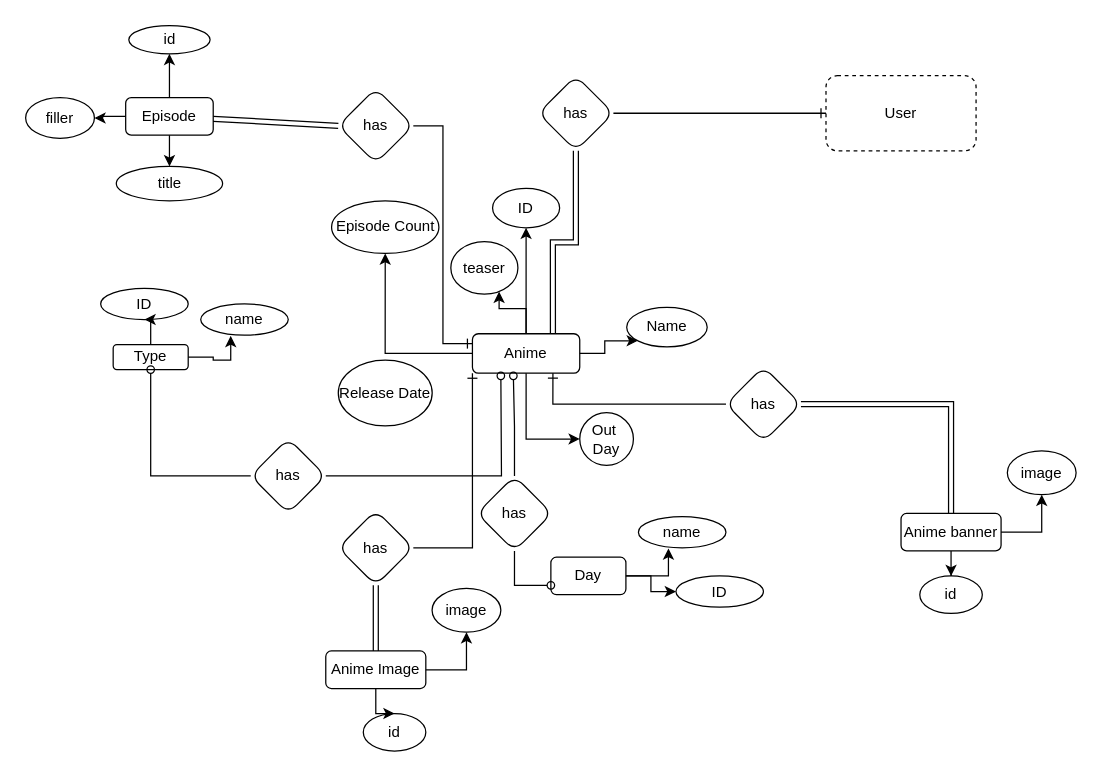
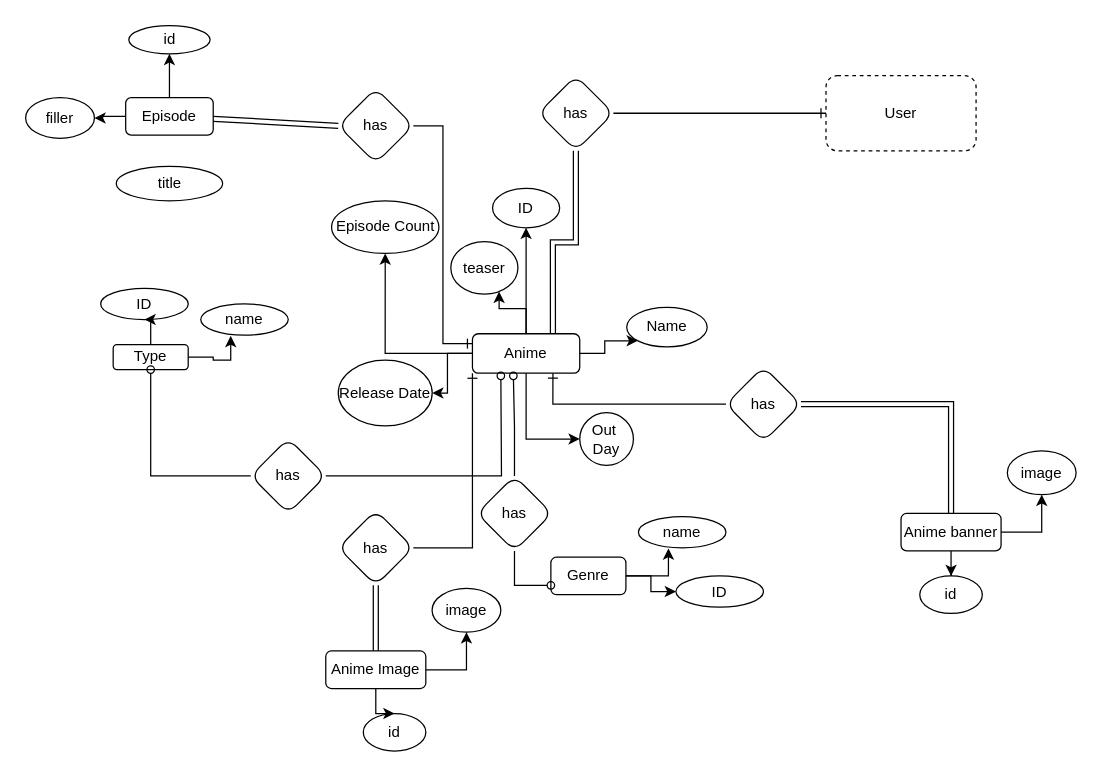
  <mxCell id="0" />
  <mxCell id="1" parent="0" />
  <mxCell id="2" value="User" style="rounded=1;whiteSpace=wrap;html=1;dashed=1;" parent="1" vertex="1"><mxGeometry x="660" y="60" width="120" height="60" as="geometry" /></mxCell>
  <mxCell id="3" value="" style="group" parent="1" vertex="1" connectable="0"><mxGeometry x="270" y="171.58" width="295" height="200" as="geometry" /></mxCell>
  <mxCell id="4" value="Anime" style="rounded=1;whiteSpace=wrap;html=1;" parent="3" vertex="1"><mxGeometry x="107.273" y="94.737" width="85.818" height="31.579" as="geometry" /></mxCell>
  <mxCell id="5" value="Name" style="ellipse;whiteSpace=wrap;html=1;rounded=1;" parent="3" vertex="1"><mxGeometry x="230.636" y="73.684" width="64.364" height="31.579" as="geometry" /></mxCell>
  <mxCell id="6" style="edgeStyle=orthogonalEdgeStyle;rounded=0;orthogonalLoop=1;jettySize=auto;html=1;entryX=0;entryY=1;entryDx=0;entryDy=0;" parent="3" source="4" target="5" edge="1"><mxGeometry relative="1" as="geometry" /></mxCell>
  <mxCell id="7" value="Release Date" style="ellipse;whiteSpace=wrap;html=1;rounded=1;" parent="3" vertex="1"><mxGeometry y="115.787" width="75.091" height="52.632" as="geometry" /></mxCell>
+ <mxCell id="8" style="edgeStyle=orthogonalEdgeStyle;rounded=0;orthogonalLoop=1;jettySize=auto;html=1;" parent="3" source="4" target="7" edge="1"><mxGeometry relative="1" as="geometry" /></mxCell>
  <mxCell id="9" value="Out&amp;nbsp; Day" style="ellipse;whiteSpace=wrap;html=1;rounded=1;" parent="3" vertex="1"><mxGeometry x="193.094" y="157.898" width="42.909" height="42.105" as="geometry" /></mxCell>
  <mxCell id="10" style="edgeStyle=orthogonalEdgeStyle;rounded=0;orthogonalLoop=1;jettySize=auto;html=1;entryX=0;entryY=0.5;entryDx=0;entryDy=0;" parent="3" source="4" target="9" edge="1"><mxGeometry relative="1" as="geometry" /></mxCell>
  <mxCell id="11" value="teaser" style="ellipse;whiteSpace=wrap;html=1;rounded=1;" parent="3" vertex="1"><mxGeometry x="90.004" y="21.049" width="53.636" height="42.105" as="geometry" /></mxCell>
  <mxCell id="12" style="edgeStyle=orthogonalEdgeStyle;rounded=0;orthogonalLoop=1;jettySize=auto;html=1;entryX=0.72;entryY=0.95;entryDx=0;entryDy=0;entryPerimeter=0;" parent="3" source="4" target="11" edge="1"><mxGeometry relative="1" as="geometry" /></mxCell>
  <mxCell id="13" value="Episode Count" style="ellipse;whiteSpace=wrap;html=1;rounded=1;" parent="3" vertex="1"><mxGeometry x="-5.364" y="-11.575" width="85.818" height="42.105" as="geometry" /></mxCell>
  <mxCell id="14" style="edgeStyle=orthogonalEdgeStyle;rounded=0;orthogonalLoop=1;jettySize=auto;html=1;" parent="3" source="4" target="13" edge="1"><mxGeometry relative="1" as="geometry" /></mxCell>
  <mxCell id="15" value="" style="group" parent="1" vertex="1" connectable="0"><mxGeometry x="80" y="230" width="150" height="75" as="geometry" /></mxCell>
  <mxCell id="16" value="Type" style="rounded=1;whiteSpace=wrap;html=1;" parent="15" vertex="1"><mxGeometry x="10" y="45" width="60" height="20" as="geometry" /></mxCell>
  <mxCell id="17" value="ID" style="ellipse;whiteSpace=wrap;html=1;rounded=1;" parent="15" vertex="1"><mxGeometry width="70" height="25" as="geometry" /></mxCell>
  <mxCell id="18" value="" style="edgeStyle=orthogonalEdgeStyle;rounded=0;orthogonalLoop=1;jettySize=auto;html=1;" parent="15" source="16" target="17" edge="1"><mxGeometry relative="1" as="geometry" /></mxCell>
  <mxCell id="19" value="name" style="ellipse;whiteSpace=wrap;html=1;rounded=1;" parent="15" vertex="1"><mxGeometry x="80" y="12.5" width="70" height="25" as="geometry" /></mxCell>
  <mxCell id="20" style="edgeStyle=orthogonalEdgeStyle;rounded=0;orthogonalLoop=1;jettySize=auto;html=1;entryX=0.343;entryY=1.02;entryDx=0;entryDy=0;entryPerimeter=0;" parent="15" source="16" target="19" edge="1"><mxGeometry relative="1" as="geometry" /></mxCell>
  <mxCell id="21" value="" style="group" parent="1" vertex="1" connectable="0"><mxGeometry x="260" y="450" width="140" height="100" as="geometry" /></mxCell>
  <mxCell id="22" value="Anime Image" style="rounded=1;whiteSpace=wrap;html=1;" parent="21" vertex="1"><mxGeometry y="70" width="80" height="30" as="geometry" /></mxCell>
  <mxCell id="23" value="image" style="ellipse;whiteSpace=wrap;html=1;rounded=1;" parent="21" vertex="1"><mxGeometry x="85" y="20" width="55" height="35" as="geometry" /></mxCell>
  <mxCell id="24" value="" style="edgeStyle=orthogonalEdgeStyle;rounded=0;orthogonalLoop=1;jettySize=auto;html=1;" parent="21" source="22" target="23" edge="1"><mxGeometry relative="1" as="geometry" /></mxCell>
  <mxCell id="25" value="" style="group" parent="1" vertex="1" connectable="0"><mxGeometry x="720" y="340" width="140" height="100" as="geometry" /></mxCell>
  <mxCell id="26" value="Anime banner" style="rounded=1;whiteSpace=wrap;html=1;" parent="25" vertex="1"><mxGeometry y="70" width="80" height="30" as="geometry" /></mxCell>
  <mxCell id="27" value="image" style="ellipse;whiteSpace=wrap;html=1;rounded=1;" parent="25" vertex="1"><mxGeometry x="85" y="20" width="55" height="35" as="geometry" /></mxCell>
  <mxCell id="28" value="" style="edgeStyle=orthogonalEdgeStyle;rounded=0;orthogonalLoop=1;jettySize=auto;html=1;" parent="25" source="26" target="27" edge="1"><mxGeometry relative="1" as="geometry" /></mxCell>
  <mxCell id="29" value="" style="group" parent="1" vertex="1" connectable="0"><mxGeometry x="430" y="400" width="150" height="75" as="geometry" /></mxCell>
  <mxCell id="30" value="ID" style="ellipse;whiteSpace=wrap;html=1;rounded=1;" parent="29" vertex="1"><mxGeometry x="110" y="60" width="70" height="25" as="geometry" /></mxCell>
  <mxCell id="31" value="name" style="ellipse;whiteSpace=wrap;html=1;rounded=1;" parent="29" vertex="1"><mxGeometry x="80" y="12.5" width="70" height="25" as="geometry" /></mxCell>
  <mxCell id="32" value="" style="group" parent="29" vertex="1" connectable="0"><mxGeometry x="10" y="45" width="60" height="30" as="geometry" /></mxCell>
- <mxCell id="33" value="Day" style="rounded=1;whiteSpace=wrap;html=1;" parent="32" vertex="1"><mxGeometry width="60" height="30" as="geometry" /></mxCell>
+ <mxCell id="33" value="Genre" style="rounded=1;whiteSpace=wrap;html=1;" parent="32" vertex="1"><mxGeometry width="60" height="30" as="geometry" /></mxCell>
  <mxCell id="34" value="" style="edgeStyle=orthogonalEdgeStyle;rounded=0;orthogonalLoop=1;jettySize=auto;html=1;" parent="32" source="33" target="30" edge="1"><mxGeometry relative="1" as="geometry" /></mxCell>
  <mxCell id="35" style="edgeStyle=orthogonalEdgeStyle;rounded=0;orthogonalLoop=1;jettySize=auto;html=1;entryX=0.343;entryY=1.02;entryDx=0;entryDy=0;entryPerimeter=0;" parent="32" source="33" target="31" edge="1"><mxGeometry relative="1" as="geometry" /></mxCell>
  <mxCell id="36" value="" style="group" parent="1" vertex="1" connectable="0"><mxGeometry x="92.5" y="20" width="137.5" height="140" as="geometry" /></mxCell>
  <mxCell id="37" value="Episode" style="rounded=1;whiteSpace=wrap;html=1;" parent="36" vertex="1"><mxGeometry x="7.5" y="57.5" width="70" height="30" as="geometry" /></mxCell>
  <mxCell id="38" value="id" style="ellipse;whiteSpace=wrap;html=1;rounded=1;" parent="36" vertex="1"><mxGeometry x="10" width="65" height="22.5" as="geometry" /></mxCell>
  <mxCell id="39" value="" style="edgeStyle=orthogonalEdgeStyle;rounded=0;orthogonalLoop=1;jettySize=auto;html=1;" parent="36" source="37" target="38" edge="1"><mxGeometry relative="1" as="geometry" /></mxCell>
  <mxCell id="40" value="title" style="ellipse;whiteSpace=wrap;html=1;rounded=1;" parent="36" vertex="1"><mxGeometry y="112.5" width="85" height="27.5" as="geometry" /></mxCell>
- <mxCell id="41" value="" style="edgeStyle=orthogonalEdgeStyle;rounded=0;orthogonalLoop=1;jettySize=auto;html=1;" parent="36" source="37" target="40" edge="1"><mxGeometry relative="1" as="geometry" /></mxCell>
  <mxCell id="42" value="id" style="ellipse;whiteSpace=wrap;html=1;rounded=1;" parent="1" vertex="1"><mxGeometry x="735" y="460" width="50" height="30" as="geometry" /></mxCell>
  <mxCell id="43" value="" style="edgeStyle=orthogonalEdgeStyle;rounded=0;orthogonalLoop=1;jettySize=auto;html=1;" parent="1" source="26" target="42" edge="1"><mxGeometry relative="1" as="geometry" /></mxCell>
  <mxCell id="44" style="edgeStyle=orthogonalEdgeStyle;rounded=0;orthogonalLoop=1;jettySize=auto;html=1;entryX=0.75;entryY=0;entryDx=0;entryDy=0;shape=link;" parent="1" source="46" target="4" edge="1"><mxGeometry relative="1" as="geometry" /></mxCell>
  <mxCell id="45" value="" style="edgeStyle=orthogonalEdgeStyle;rounded=0;orthogonalLoop=1;jettySize=auto;html=1;endArrow=ERone;endFill=0;" edge="1" parent="1" source="46" target="2"><mxGeometry relative="1" as="geometry" /></mxCell>
  <mxCell id="46" value="has" style="rhombus;whiteSpace=wrap;html=1;rounded=1;" parent="1" vertex="1"><mxGeometry x="430" y="60" width="60" height="60" as="geometry" /></mxCell>
  <mxCell id="47" value="ID" style="ellipse;whiteSpace=wrap;html=1;rounded=1;" parent="1" vertex="1"><mxGeometry x="393.367" y="150" width="53.636" height="31.579" as="geometry" /></mxCell>
  <mxCell id="48" value="" style="edgeStyle=orthogonalEdgeStyle;rounded=0;orthogonalLoop=1;jettySize=auto;html=1;" parent="1" source="4" target="47" edge="1"><mxGeometry relative="1" as="geometry" /></mxCell>
  <mxCell id="49" value="" style="edgeStyle=orthogonalEdgeStyle;rounded=0;orthogonalLoop=1;jettySize=auto;html=1;endArrow=ERone;endFill=0;entryX=0;entryY=0.25;entryDx=0;entryDy=0;" edge="1" parent="1" source="50" target="4"><mxGeometry relative="1" as="geometry"><mxPoint x="500" y="100" as="targetPoint" /></mxGeometry></mxCell>
  <mxCell id="50" value="has" style="rhombus;whiteSpace=wrap;html=1;rounded=1;" vertex="1" parent="1"><mxGeometry x="270" y="70" width="60" height="60" as="geometry" /></mxCell>
  <mxCell id="51" value="filler" style="ellipse;whiteSpace=wrap;html=1;rounded=1;" parent="1" vertex="1"><mxGeometry y="77.5" width="55" height="32.5" as="geometry" x="20" /></mxCell>
  <mxCell id="52" value="" style="edgeStyle=orthogonalEdgeStyle;rounded=0;orthogonalLoop=1;jettySize=auto;html=1;" parent="1" source="37" target="51" edge="1"><mxGeometry relative="1" as="geometry" /></mxCell>
  <mxCell id="53" value="" style="shape=link;html=1;rounded=0;endArrow=ERone;endFill=0;entryX=0;entryY=0.5;entryDx=0;entryDy=0;" edge="1" parent="1" source="37" target="50"><mxGeometry width="100" relative="1" as="geometry"><mxPoint x="250" y="50" as="sourcePoint" /><mxPoint x="350" y="50" as="targetPoint" /></mxGeometry></mxCell>
  <mxCell id="54" style="edgeStyle=orthogonalEdgeStyle;rounded=0;orthogonalLoop=1;jettySize=auto;html=1;entryX=0.5;entryY=0;entryDx=0;entryDy=0;shape=link;" edge="1" parent="1" source="56" target="26"><mxGeometry relative="1" as="geometry"><mxPoint x="601.636" y="487.367" as="targetPoint" /></mxGeometry></mxCell>
  <mxCell id="55" value="" style="edgeStyle=orthogonalEdgeStyle;rounded=0;orthogonalLoop=1;jettySize=auto;html=1;endArrow=ERone;endFill=0;entryX=0.75;entryY=1;entryDx=0;entryDy=0;" edge="1" parent="1" source="56" target="4"><mxGeometry relative="1" as="geometry"><mxPoint x="810" y="322.63" as="targetPoint" /></mxGeometry></mxCell>
  <mxCell id="56" value="has" style="rhombus;whiteSpace=wrap;html=1;rounded=1;" vertex="1" parent="1"><mxGeometry x="580" y="292.63" width="60" height="60" as="geometry" /></mxCell>
  <mxCell id="57" style="edgeStyle=orthogonalEdgeStyle;rounded=0;orthogonalLoop=1;jettySize=auto;html=1;entryX=0;entryY=0.75;entryDx=0;entryDy=0;endArrow=oval;endFill=0;" edge="1" parent="1" source="59" target="33"><mxGeometry relative="1" as="geometry"><mxPoint x="251.636" y="564.867" as="targetPoint" /></mxGeometry></mxCell>
  <mxCell id="58" value="" style="edgeStyle=orthogonalEdgeStyle;rounded=0;orthogonalLoop=1;jettySize=auto;html=1;endArrow=oval;endFill=0;" edge="1" parent="1" source="59"><mxGeometry relative="1" as="geometry"><mxPoint x="410" y="300" as="targetPoint" /></mxGeometry></mxCell>
  <mxCell id="59" value="has" style="rhombus;whiteSpace=wrap;html=1;rounded=1;" vertex="1" parent="1"><mxGeometry x="380.91" y="380" width="60" height="60" as="geometry" /></mxCell>
  <mxCell id="60" style="edgeStyle=orthogonalEdgeStyle;rounded=0;orthogonalLoop=1;jettySize=auto;html=1;shape=link;" edge="1" parent="1" source="62"><mxGeometry relative="1" as="geometry"><mxPoint x="300" y="520" as="targetPoint" /></mxGeometry></mxCell>
  <mxCell id="61" value="" style="edgeStyle=orthogonalEdgeStyle;rounded=0;orthogonalLoop=1;jettySize=auto;html=1;endArrow=ERone;endFill=0;entryX=0;entryY=1;entryDx=0;entryDy=0;" edge="1" parent="1" source="62" target="4"><mxGeometry relative="1" as="geometry"><mxPoint x="490" y="440" as="targetPoint" /></mxGeometry></mxCell>
  <mxCell id="62" value="has" style="rhombus;whiteSpace=wrap;html=1;rounded=1;" vertex="1" parent="1"><mxGeometry x="270" y="407.5" width="60" height="60" as="geometry" /></mxCell>
  <mxCell id="63" value="id" style="ellipse;whiteSpace=wrap;html=1;rounded=1;" parent="1" vertex="1"><mxGeometry x="290" y="570" width="50" height="30" as="geometry" /></mxCell>
  <mxCell id="64" value="" style="edgeStyle=orthogonalEdgeStyle;rounded=0;orthogonalLoop=1;jettySize=auto;html=1;" parent="1" source="22" target="63" edge="1"><mxGeometry relative="1" as="geometry" /></mxCell>
  <mxCell id="65" style="edgeStyle=orthogonalEdgeStyle;rounded=0;orthogonalLoop=1;jettySize=auto;html=1;entryX=0.5;entryY=1;entryDx=0;entryDy=0;endArrow=oval;endFill=0;" edge="1" parent="1" source="67" target="16"><mxGeometry relative="1" as="geometry"><mxPoint x="259.09" y="437.5" as="targetPoint" /></mxGeometry></mxCell>
  <mxCell id="66" value="" style="edgeStyle=orthogonalEdgeStyle;rounded=0;orthogonalLoop=1;jettySize=auto;html=1;endArrow=oval;endFill=0;" edge="1" parent="1" source="67"><mxGeometry relative="1" as="geometry"><mxPoint x="400" y="300" as="targetPoint" /></mxGeometry></mxCell>
  <mxCell id="67" value="has" style="rhombus;whiteSpace=wrap;html=1;rounded=1;" vertex="1" parent="1"><mxGeometry x="200" y="350" width="60" height="60" as="geometry" /></mxCell>
